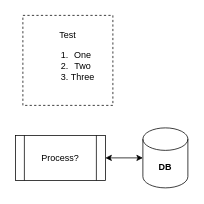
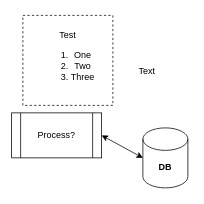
  <mxCell id="0" />
  <mxCell id="1" parent="0" />
- <mxCell id="2" value="Process?" style="shape=process;whiteSpace=wrap;html=1;backgroundOutline=1;" parent="1" vertex="1"><mxGeometry x="20" y="180" width="120" height="60" as="geometry" /></mxCell>
+ <mxCell id="2" value="Process?" style="shape=process;whiteSpace=wrap;html=1;backgroundOutline=1;" parent="1" vertex="1"><mxGeometry x="15" y="150" width="120" height="60" as="geometry" /></mxCell>
  <mxCell id="3" value="&lt;b&gt;DB&lt;/b&gt;" style="shape=cylinder3;whiteSpace=wrap;html=1;boundedLbl=1;backgroundOutline=1;size=15;" parent="1" vertex="1"><mxGeometry x="190" y="170" width="60" height="80" as="geometry" /></mxCell>
  <mxCell id="4" value="" style="endArrow=classic;startArrow=classic;html=1;exitX=1;exitY=0.5;exitDx=0;exitDy=0;entryX=0;entryY=0.5;entryDx=0;entryDy=0;entryPerimeter=0;" parent="1" source="2" target="3" edge="1"><mxGeometry width="50" height="50" relative="1" as="geometry"><mxPoint x="350" y="530" as="sourcePoint" /><mxPoint x="400" y="480" as="targetPoint" /></mxGeometry></mxCell>
  <mxCell id="5" value="Test&lt;br&gt;&lt;ol&gt;&lt;li&gt;One&lt;/li&gt;&lt;li&gt;Two&lt;/li&gt;&lt;li&gt;Three&lt;/li&gt;&lt;/ol&gt;" style="whiteSpace=wrap;html=1;aspect=fixed;dashed=1;" parent="1" vertex="1"><mxGeometry x="30" y="20" width="120" height="120" as="geometry" /></mxCell>
+ <mxCell id="6" value="Text" style="text;html=1;align=center;verticalAlign=middle;resizable=0;points=[];autosize=1;strokeColor=none;fillColor=none;" parent="1" vertex="1"><mxGeometry x="170" y="80" width="50" height="30" as="geometry" /></mxCell>
